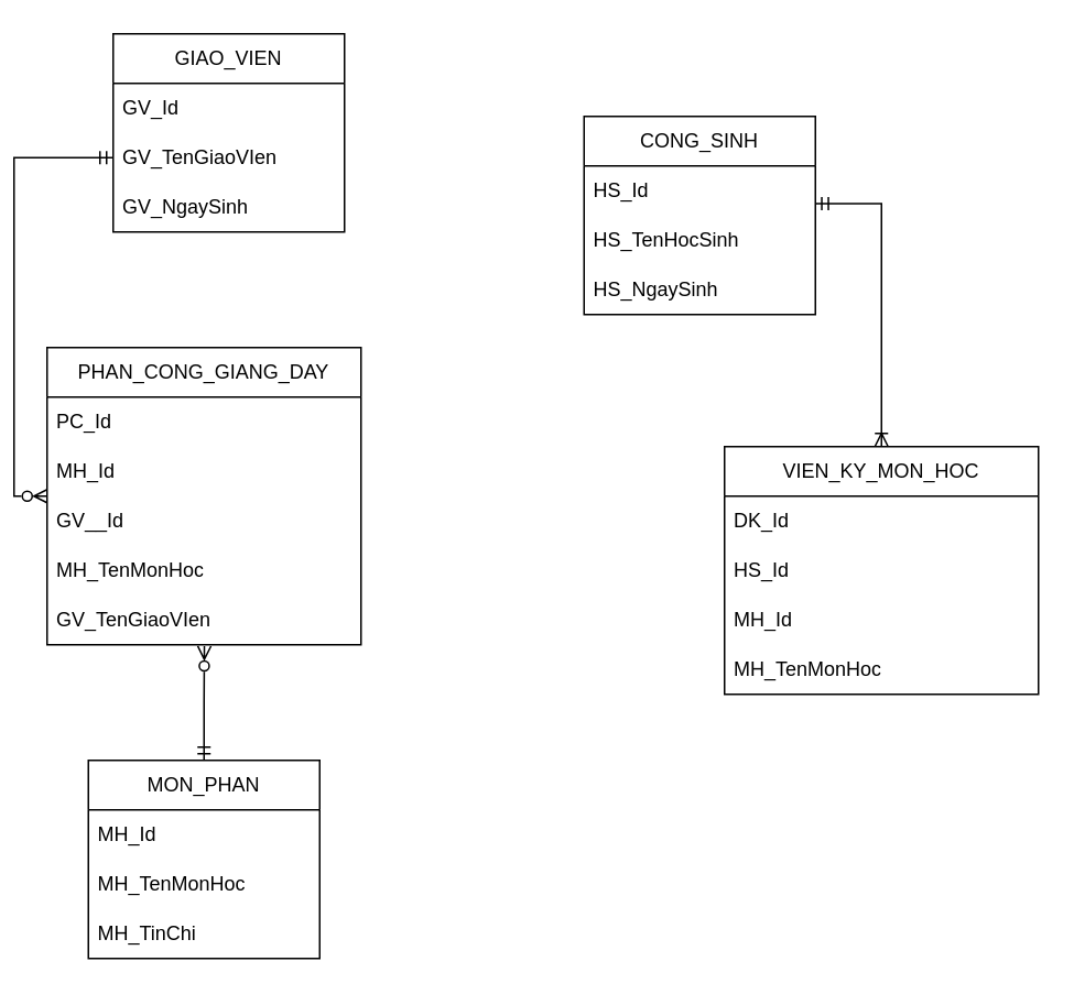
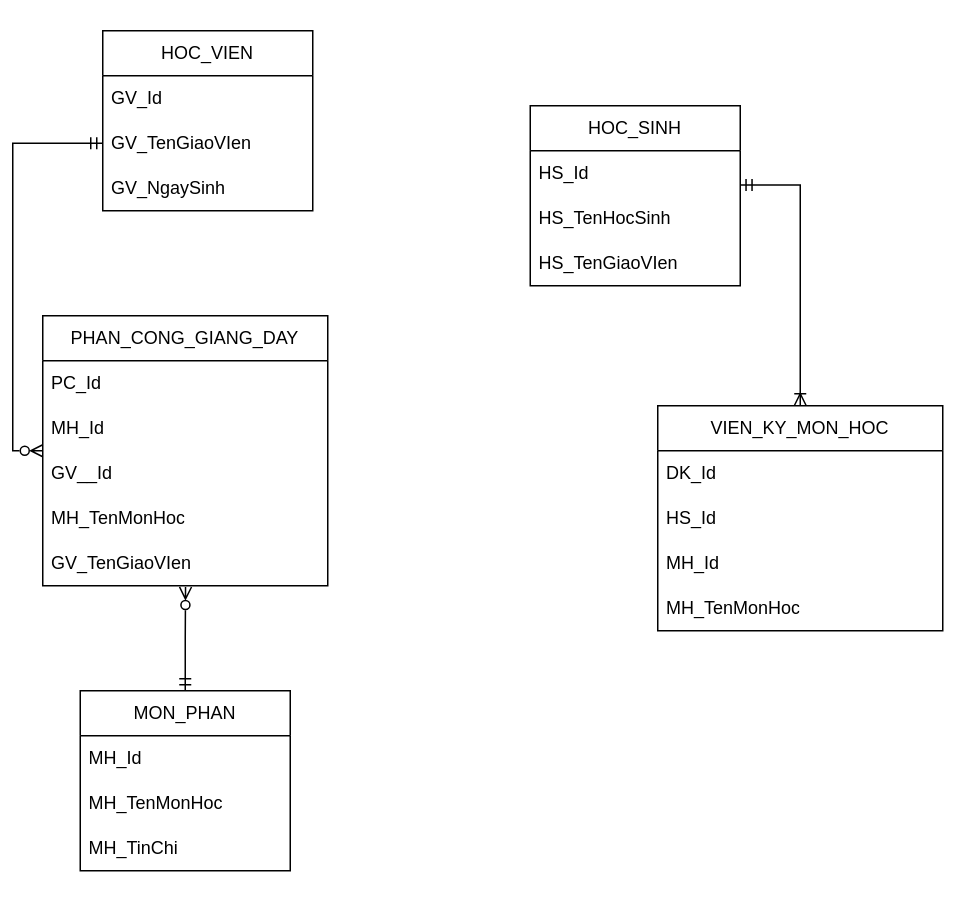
  <mxCell id="0" />
  <mxCell id="1" parent="0" />
- <mxCell id="2" value="GIAO_VIEN" style="swimlane;fontStyle=0;childLayout=stackLayout;horizontal=1;startSize=30;horizontalStack=0;resizeParent=1;resizeParentMax=0;resizeLast=0;collapsible=1;marginBottom=0;whiteSpace=wrap;html=1;" vertex="1" parent="1"><mxGeometry x="60" y="20" width="140" height="120" as="geometry" /></mxCell>
+ <mxCell id="2" value="HOC_VIEN" style="swimlane;fontStyle=0;childLayout=stackLayout;horizontal=1;startSize=30;horizontalStack=0;resizeParent=1;resizeParentMax=0;resizeLast=0;collapsible=1;marginBottom=0;whiteSpace=wrap;html=1;" vertex="1" parent="1"><mxGeometry x="60" y="20" width="140" height="120" as="geometry" /></mxCell>
  <mxCell id="3" value="GV_Id&lt;span style=&quot;white-space: pre;&quot;&gt;&#09;&lt;/span&gt;" style="text;strokeColor=none;fillColor=none;align=left;verticalAlign=middle;spacingLeft=4;spacingRight=4;overflow=hidden;points=[[0,0.5],[1,0.5]];portConstraint=eastwest;rotatable=0;whiteSpace=wrap;html=1;" vertex="1" parent="2"><mxGeometry y="30" width="140" height="30" as="geometry" /></mxCell>
  <mxCell id="4" value="GV_TenGiaoVIen" style="text;strokeColor=none;fillColor=none;align=left;verticalAlign=middle;spacingLeft=4;spacingRight=4;overflow=hidden;points=[[0,0.5],[1,0.5]];portConstraint=eastwest;rotatable=0;whiteSpace=wrap;html=1;" vertex="1" parent="2"><mxGeometry y="60" width="140" height="30" as="geometry" /></mxCell>
  <mxCell id="5" value="GV_NgaySinh" style="text;strokeColor=none;fillColor=none;align=left;verticalAlign=middle;spacingLeft=4;spacingRight=4;overflow=hidden;points=[[0,0.5],[1,0.5]];portConstraint=eastwest;rotatable=0;whiteSpace=wrap;html=1;" vertex="1" parent="2"><mxGeometry y="90" width="140" height="30" as="geometry" /></mxCell>
- <mxCell id="6" value="CONG_SINH" style="swimlane;fontStyle=0;childLayout=stackLayout;horizontal=1;startSize=30;horizontalStack=0;resizeParent=1;resizeParentMax=0;resizeLast=0;collapsible=1;marginBottom=0;whiteSpace=wrap;html=1;" vertex="1" parent="1"><mxGeometry x="345" y="70" width="140" height="120" as="geometry" /></mxCell>
+ <mxCell id="6" value="HOC_SINH" style="swimlane;fontStyle=0;childLayout=stackLayout;horizontal=1;startSize=30;horizontalStack=0;resizeParent=1;resizeParentMax=0;resizeLast=0;collapsible=1;marginBottom=0;whiteSpace=wrap;html=1;" vertex="1" parent="1"><mxGeometry x="345" y="70" width="140" height="120" as="geometry" /></mxCell>
  <mxCell id="7" value="HS_Id" style="text;strokeColor=none;fillColor=none;align=left;verticalAlign=middle;spacingLeft=4;spacingRight=4;overflow=hidden;points=[[0,0.5],[1,0.5]];portConstraint=eastwest;rotatable=0;whiteSpace=wrap;html=1;" vertex="1" parent="6"><mxGeometry y="30" width="140" height="30" as="geometry" /></mxCell>
  <mxCell id="8" value="HS_TenHocSinh" style="text;strokeColor=none;fillColor=none;align=left;verticalAlign=middle;spacingLeft=4;spacingRight=4;overflow=hidden;points=[[0,0.5],[1,0.5]];portConstraint=eastwest;rotatable=0;whiteSpace=wrap;html=1;" vertex="1" parent="6"><mxGeometry y="60" width="140" height="30" as="geometry" /></mxCell>
- <mxCell id="9" value="HS_NgaySinh" style="text;strokeColor=none;fillColor=none;align=left;verticalAlign=middle;spacingLeft=4;spacingRight=4;overflow=hidden;points=[[0,0.5],[1,0.5]];portConstraint=eastwest;rotatable=0;whiteSpace=wrap;html=1;" vertex="1" parent="6"><mxGeometry y="90" width="140" height="30" as="geometry" /></mxCell>
+ <mxCell id="9" value="HS_TenGiaoVIen" style="text;strokeColor=none;fillColor=none;align=left;verticalAlign=middle;spacingLeft=4;spacingRight=4;overflow=hidden;points=[[0,0.5],[1,0.5]];portConstraint=eastwest;rotatable=0;whiteSpace=wrap;html=1;" vertex="1" parent="6"><mxGeometry y="90" width="140" height="30" as="geometry" /></mxCell>
  <mxCell id="10" value="MON_PHAN" style="swimlane;fontStyle=0;childLayout=stackLayout;horizontal=1;startSize=30;horizontalStack=0;resizeParent=1;resizeParentMax=0;resizeLast=0;collapsible=1;marginBottom=0;whiteSpace=wrap;html=1;" vertex="1" parent="1"><mxGeometry x="45" y="460" width="140" height="120" as="geometry" /></mxCell>
  <mxCell id="11" value="MH_Id&lt;span style=&quot;background-color: initial; white-space: pre;&quot;&gt;&#09;&lt;/span&gt;" style="text;strokeColor=none;fillColor=none;align=left;verticalAlign=middle;spacingLeft=4;spacingRight=4;overflow=hidden;points=[[0,0.5],[1,0.5]];portConstraint=eastwest;rotatable=0;whiteSpace=wrap;html=1;" vertex="1" parent="10"><mxGeometry y="30" width="140" height="30" as="geometry" /></mxCell>
  <mxCell id="12" value="MH_TenMonHoc" style="text;strokeColor=none;fillColor=none;align=left;verticalAlign=middle;spacingLeft=4;spacingRight=4;overflow=hidden;points=[[0,0.5],[1,0.5]];portConstraint=eastwest;rotatable=0;whiteSpace=wrap;html=1;" vertex="1" parent="10"><mxGeometry y="60" width="140" height="30" as="geometry" /></mxCell>
  <mxCell id="13" value="MH_TinChi" style="text;strokeColor=none;fillColor=none;align=left;verticalAlign=middle;spacingLeft=4;spacingRight=4;overflow=hidden;points=[[0,0.5],[1,0.5]];portConstraint=eastwest;rotatable=0;whiteSpace=wrap;html=1;" vertex="1" parent="10"><mxGeometry y="90" width="140" height="30" as="geometry" /></mxCell>
  <mxCell id="14" value="PHAN_CONG_GIANG_DAY" style="swimlane;fontStyle=0;childLayout=stackLayout;horizontal=1;startSize=30;horizontalStack=0;resizeParent=1;resizeParentMax=0;resizeLast=0;collapsible=1;marginBottom=0;whiteSpace=wrap;html=1;gradientColor=none;fillColor=default;swimlaneFillColor=none;rounded=0;" vertex="1" parent="1"><mxGeometry x="20" y="210" width="190" height="180" as="geometry" /></mxCell>
  <mxCell id="15" value="PC_Id" style="text;strokeColor=none;fillColor=none;align=left;verticalAlign=middle;spacingLeft=4;spacingRight=4;overflow=hidden;points=[[0,0.5],[1,0.5]];portConstraint=eastwest;rotatable=0;whiteSpace=wrap;html=1;" vertex="1" parent="14"><mxGeometry y="30" width="190" height="30" as="geometry" /></mxCell>
  <mxCell id="16" value="MH_Id" style="text;strokeColor=none;fillColor=none;align=left;verticalAlign=middle;spacingLeft=4;spacingRight=4;overflow=hidden;points=[[0,0.5],[1,0.5]];portConstraint=eastwest;rotatable=0;whiteSpace=wrap;html=1;" vertex="1" parent="14"><mxGeometry y="60" width="190" height="30" as="geometry" /></mxCell>
  <mxCell id="17" value="GV__Id" style="text;strokeColor=none;fillColor=none;align=left;verticalAlign=middle;spacingLeft=4;spacingRight=4;overflow=hidden;points=[[0,0.5],[1,0.5]];portConstraint=eastwest;rotatable=0;whiteSpace=wrap;html=1;" vertex="1" parent="14"><mxGeometry y="90" width="190" height="30" as="geometry" /></mxCell>
  <mxCell id="18" value="MH_TenMonHoc" style="text;strokeColor=none;fillColor=none;align=left;verticalAlign=middle;spacingLeft=4;spacingRight=4;overflow=hidden;points=[[0,0.5],[1,0.5]];portConstraint=eastwest;rotatable=0;whiteSpace=wrap;html=1;" vertex="1" parent="14"><mxGeometry y="120" width="190" height="30" as="geometry" /></mxCell>
  <mxCell id="19" value="GV_TenGiaoVIen" style="text;strokeColor=none;fillColor=none;align=left;verticalAlign=middle;spacingLeft=4;spacingRight=4;overflow=hidden;points=[[0,0.5],[1,0.5]];portConstraint=eastwest;rotatable=0;whiteSpace=wrap;html=1;" vertex="1" parent="14"><mxGeometry y="150" width="190" height="30" as="geometry" /></mxCell>
  <mxCell id="20" style="edgeStyle=orthogonalEdgeStyle;rounded=0;orthogonalLoop=1;jettySize=auto;html=1;entryX=0;entryY=0.5;entryDx=0;entryDy=0;startArrow=ERmandOne;startFill=0;endArrow=ERzeroToMany;endFill=0;" edge="1" parent="1" source="4" target="14"><mxGeometry relative="1" as="geometry" /></mxCell>
  <mxCell id="21" style="edgeStyle=orthogonalEdgeStyle;rounded=0;orthogonalLoop=1;jettySize=auto;html=1;entryX=0.501;entryY=1.027;entryDx=0;entryDy=0;entryPerimeter=0;startArrow=ERmandOne;startFill=0;endArrow=ERzeroToMany;endFill=0;" edge="1" parent="1" source="10" target="19"><mxGeometry relative="1" as="geometry" /></mxCell>
  <mxCell id="22" value="VIEN_KY_MON_HOC" style="swimlane;fontStyle=0;childLayout=stackLayout;horizontal=1;startSize=30;horizontalStack=0;resizeParent=1;resizeParentMax=0;resizeLast=0;collapsible=1;marginBottom=0;whiteSpace=wrap;html=1;gradientColor=none;fillColor=default;swimlaneFillColor=none;rounded=0;" vertex="1" parent="1"><mxGeometry x="430" y="270" width="190" height="150" as="geometry" /></mxCell>
  <mxCell id="23" value="DK_Id" style="text;strokeColor=none;fillColor=none;align=left;verticalAlign=middle;spacingLeft=4;spacingRight=4;overflow=hidden;points=[[0,0.5],[1,0.5]];portConstraint=eastwest;rotatable=0;whiteSpace=wrap;html=1;" vertex="1" parent="22"><mxGeometry y="30" width="190" height="30" as="geometry" /></mxCell>
  <mxCell id="24" value="HS_Id" style="text;strokeColor=none;fillColor=none;align=left;verticalAlign=middle;spacingLeft=4;spacingRight=4;overflow=hidden;points=[[0,0.5],[1,0.5]];portConstraint=eastwest;rotatable=0;whiteSpace=wrap;html=1;" vertex="1" parent="22"><mxGeometry y="60" width="190" height="30" as="geometry" /></mxCell>
  <mxCell id="25" value="MH_Id" style="text;strokeColor=none;fillColor=none;align=left;verticalAlign=middle;spacingLeft=4;spacingRight=4;overflow=hidden;points=[[0,0.5],[1,0.5]];portConstraint=eastwest;rotatable=0;whiteSpace=wrap;html=1;" vertex="1" parent="22"><mxGeometry y="90" width="190" height="30" as="geometry" /></mxCell>
  <mxCell id="26" value="MH_TenMonHoc" style="text;strokeColor=none;fillColor=none;align=left;verticalAlign=middle;spacingLeft=4;spacingRight=4;overflow=hidden;points=[[0,0.5],[1,0.5]];portConstraint=eastwest;rotatable=0;whiteSpace=wrap;html=1;" vertex="1" parent="22"><mxGeometry y="120" width="190" height="30" as="geometry" /></mxCell>
  <mxCell id="27" style="edgeStyle=orthogonalEdgeStyle;rounded=0;orthogonalLoop=1;jettySize=auto;html=1;entryX=0.999;entryY=0.76;entryDx=0;entryDy=0;entryPerimeter=0;endArrow=ERmandOne;endFill=0;startArrow=ERoneToMany;startFill=0;" edge="1" parent="1" source="22" target="7"><mxGeometry relative="1" as="geometry" /></mxCell>
